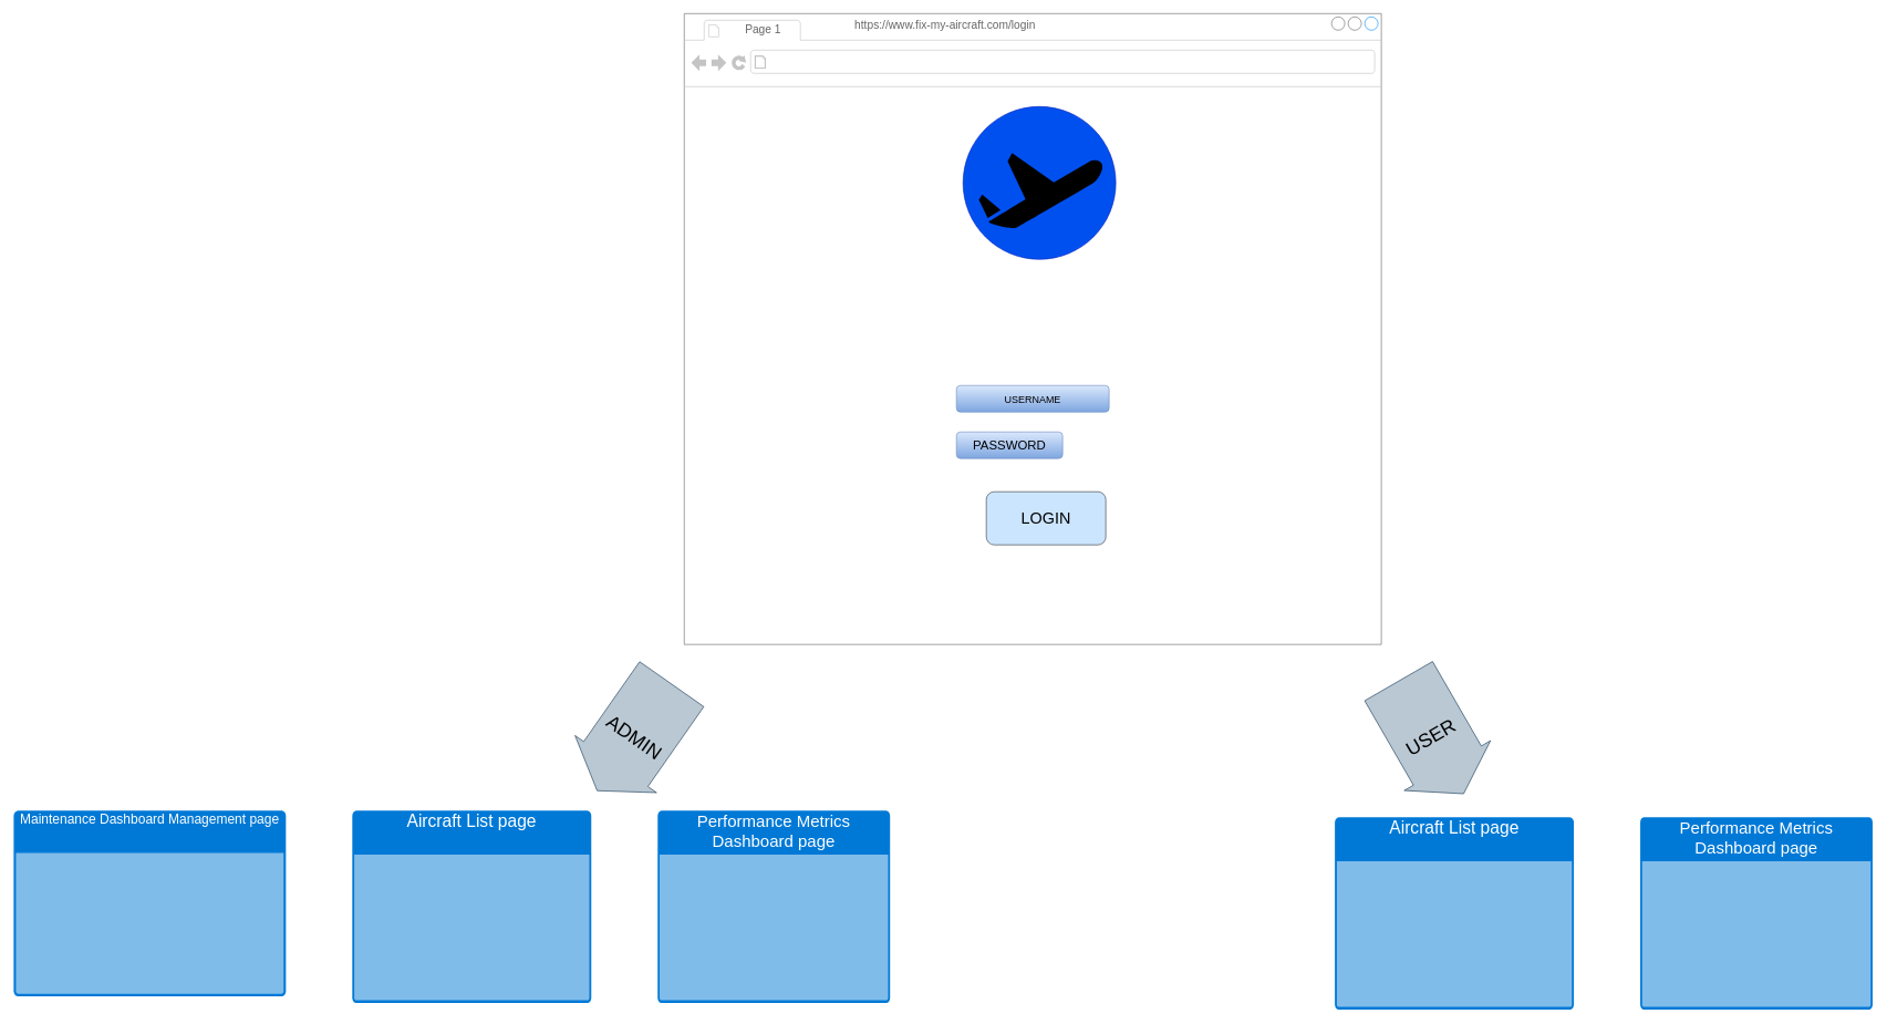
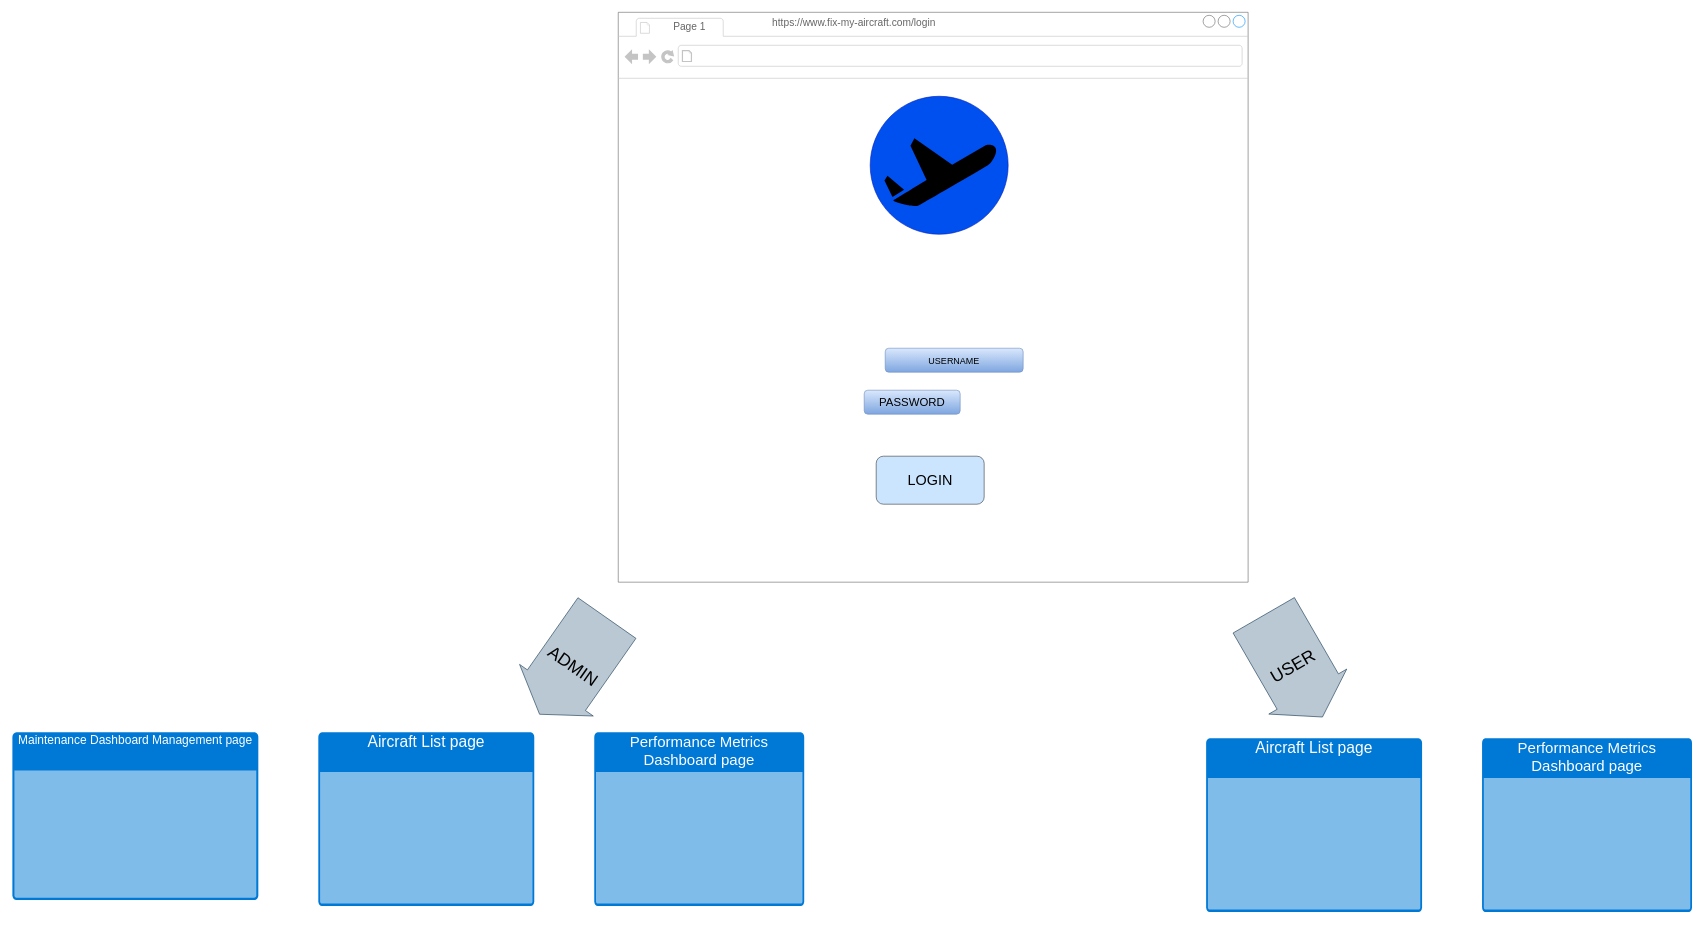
  <mxCell id="0" />
  <mxCell id="1" parent="0" />
  <mxCell id="2" value="&lt;font style=&quot;font-size: 29px;&quot;&gt;ADMIN&lt;/font&gt;" style="shape=singleArrow;direction=south;whiteSpace=wrap;html=1;rotation=35;arrowWidth=0.787;arrowSize=0.25;fillColor=#bac8d3;strokeColor=#23445d;" vertex="1" parent="1"><mxGeometry x="880" y="1012.09" width="150" height="195.81" as="geometry" /></mxCell>
  <mxCell id="3" value="&lt;font style=&quot;font-size: 20px;&quot;&gt;Maintenance Dashboard Management page&lt;/font&gt;" style="html=1;whiteSpace=wrap;strokeColor=none;fillColor=#0079D6;labelPosition=center;verticalLabelPosition=middle;verticalAlign=top;align=center;fontSize=12;outlineConnect=0;spacingTop=-6;fontColor=#FFFFFF;sketch=0;shape=mxgraph.sitemap.page;" vertex="1" parent="1"><mxGeometry x="20" y="1220" width="410" height="280" as="geometry" /></mxCell>
  <mxCell id="4" value="&lt;font style=&quot;font-size: 26px;&quot;&gt;Aircraft List page&lt;/font&gt;" style="html=1;whiteSpace=wrap;strokeColor=none;fillColor=#0079D6;labelPosition=center;verticalLabelPosition=middle;verticalAlign=top;align=center;fontSize=12;outlineConnect=0;spacingTop=-6;fontColor=#FFFFFF;sketch=0;shape=mxgraph.sitemap.page;" vertex="1" parent="1"><mxGeometry x="530" y="1220" width="360" height="290" as="geometry" /></mxCell>
  <mxCell id="5" value="&lt;font style=&quot;font-size: 25px;&quot;&gt;Performance Metrics Dashboard page&lt;/font&gt;" style="html=1;whiteSpace=wrap;strokeColor=none;fillColor=#0079D6;labelPosition=center;verticalLabelPosition=middle;verticalAlign=top;align=center;fontSize=12;outlineConnect=0;spacingTop=-6;fontColor=#FFFFFF;sketch=0;shape=mxgraph.sitemap.page;" vertex="1" parent="1"><mxGeometry x="990" y="1220" width="350" height="290" as="geometry" /></mxCell>
  <mxCell id="6" value="" style="strokeWidth=1;shadow=0;dashed=0;align=center;html=1;shape=mxgraph.mockup.containers.browserWindow;rSize=0;strokeColor=#666666;mainText=,;recursiveResize=0;rounded=0;labelBackgroundColor=none;fontFamily=Verdana;fontSize=12" vertex="1" parent="1"><mxGeometry x="1030" y="20" width="1050" height="950" as="geometry" /></mxCell>
  <mxCell id="7" value="Page 1" style="strokeWidth=1;shadow=0;dashed=0;align=center;html=1;shape=mxgraph.mockup.containers.anchor;fontSize=17;fontColor=#666666;align=left;" vertex="1" parent="6"><mxGeometry x="90" y="12" width="110" height="26" as="geometry" /></mxCell>
  <mxCell id="8" value="https://www.fix-my-aircraft.com/login" style="strokeWidth=1;shadow=0;dashed=0;align=center;html=1;shape=mxgraph.mockup.containers.anchor;rSize=0;fontSize=17;fontColor=#666666;align=left;" vertex="1" parent="6"><mxGeometry x="255" y="5" width="250" height="26" as="geometry" /></mxCell>
  <mxCell id="9" value="&lt;br&gt;&lt;div&gt;&lt;br&gt;&lt;/div&gt;" style="text;html=1;points=[];align=left;verticalAlign=top;spacingTop=-4;fontSize=30;fontFamily=Verdana" vertex="1" parent="6"><mxGeometry x="465" y="410" width="145" height="50" as="geometry" /></mxCell>
  <mxCell id="10" value="" style="ellipse;whiteSpace=wrap;html=1;aspect=fixed;fillColor=#0050ef;fontColor=#ffffff;strokeColor=#001DBC;" vertex="1" parent="6"><mxGeometry x="420" y="140" width="230" height="230" as="geometry" /></mxCell>
  <mxCell id="11" value="" style="shape=mxgraph.signs.transportation.airplane_1;html=1;pointerEvents=1;fillColor=#000000;strokeColor=none;verticalLabelPosition=bottom;verticalAlign=top;align=center;" vertex="1" parent="6"><mxGeometry x="443.75" y="210" width="187.5" height="115" as="geometry" /></mxCell>
- <mxCell id="12" value="&lt;font style=&quot;font-size: 15px;&quot;&gt;USERNAME&lt;/font&gt;" style="rounded=1;whiteSpace=wrap;html=1;fillColor=#dae8fc;gradientColor=#7ea6e0;strokeColor=#6c8ebf;" vertex="1" parent="6"><mxGeometry x="410" y="560" width="230" height="40" as="geometry" /></mxCell>
+ <mxCell id="12" value="&lt;font style=&quot;font-size: 15px;&quot;&gt;USERNAME&lt;/font&gt;" style="rounded=1;whiteSpace=wrap;html=1;fillColor=#dae8fc;gradientColor=#7ea6e0;strokeColor=#6c8ebf;" vertex="1" parent="6"><mxGeometry x="445" y="560" width="230" height="40" as="geometry" /></mxCell>
  <mxCell id="13" value="&lt;font style=&quot;font-size: 19px;&quot;&gt;PASSWORD&lt;/font&gt;" style="rounded=1;whiteSpace=wrap;html=1;fillColor=#dae8fc;gradientColor=#7ea6e0;strokeColor=#6c8ebf;" vertex="1" parent="6"><mxGeometry x="410" y="630" width="160" height="40" as="geometry" /></mxCell>
- <mxCell id="14" value="&lt;font style=&quot;font-size: 24px;&quot;&gt;LOGIN&lt;/font&gt;" style="rounded=1;whiteSpace=wrap;html=1;fillColor=#cce5ff;strokeColor=#36393d;" vertex="1" parent="6"><mxGeometry x="455" y="720" width="180" height="80" as="geometry" /></mxCell>
+ <mxCell id="14" value="&lt;font style=&quot;font-size: 24px;&quot;&gt;LOGIN&lt;/font&gt;" style="rounded=1;whiteSpace=wrap;html=1;fillColor=#cce5ff;strokeColor=#36393d;" vertex="1" parent="6"><mxGeometry x="430" y="740" width="180" height="80" as="geometry" /></mxCell>
  <mxCell id="15" value="&lt;font style=&quot;font-size: 29px;&quot;&gt;USER&lt;/font&gt;" style="shape=singleArrow;direction=south;whiteSpace=wrap;html=1;rotation=-30;arrowWidth=0.787;arrowSize=0.25;fillColor=#bac8d3;strokeColor=#23445d;" vertex="1" parent="1"><mxGeometry x="2080" y="1012.09" width="150" height="195.81" as="geometry" /></mxCell>
  <mxCell id="16" value="&lt;font style=&quot;font-size: 26px;&quot;&gt;Aircraft List page&lt;/font&gt;" style="html=1;whiteSpace=wrap;strokeColor=none;fillColor=#0079D6;labelPosition=center;verticalLabelPosition=middle;verticalAlign=top;align=center;fontSize=12;outlineConnect=0;spacingTop=-6;fontColor=#FFFFFF;sketch=0;shape=mxgraph.sitemap.page;" vertex="1" parent="1"><mxGeometry x="2010" y="1230" width="360" height="290" as="geometry" /></mxCell>
  <mxCell id="17" value="&lt;font style=&quot;font-size: 25px;&quot;&gt;Performance Metrics Dashboard page&lt;/font&gt;" style="html=1;whiteSpace=wrap;strokeColor=none;fillColor=#0079D6;labelPosition=center;verticalLabelPosition=middle;verticalAlign=top;align=center;fontSize=12;outlineConnect=0;spacingTop=-6;fontColor=#FFFFFF;sketch=0;shape=mxgraph.sitemap.page;" vertex="1" parent="1"><mxGeometry x="2470" y="1230" width="350" height="290" as="geometry" /></mxCell>
